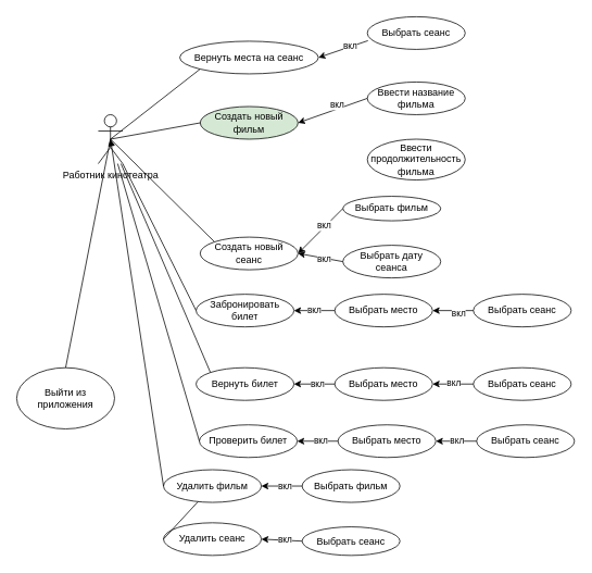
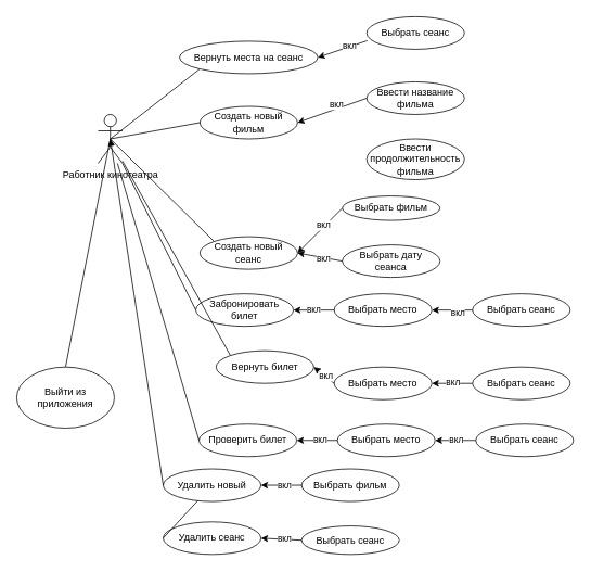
  <mxCell id="0" />
  <mxCell id="1" parent="0" />
  <mxCell id="2" value="Работник кинотеатра&lt;br&gt;" style="shape=umlActor;verticalLabelPosition=bottom;verticalAlign=top;html=1;outlineConnect=0;" vertex="1" parent="1"><mxGeometry x="120" y="140" width="30" height="60" as="geometry" /></mxCell>
  <mxCell id="3" value="Вернуть места на сеанс" style="ellipse;whiteSpace=wrap;html=1;" vertex="1" parent="1"><mxGeometry x="220" y="50" width="170" height="40" as="geometry" /></mxCell>
- <mxCell id="4" value="Создать новый фильм" style="ellipse;whiteSpace=wrap;html=1;fillColor=#d5e8d4;" vertex="1" parent="1"><mxGeometry x="245" y="130" width="120" height="40" as="geometry" /></mxCell>
+ <mxCell id="4" value="Создать новый фильм" style="ellipse;whiteSpace=wrap;html=1;" vertex="1" parent="1"><mxGeometry x="245" y="130" width="120" height="40" as="geometry" /></mxCell>
  <mxCell id="5" value="Ввести название фильма" style="ellipse;whiteSpace=wrap;html=1;" vertex="1" parent="1"><mxGeometry x="450" y="100" width="120" height="40" as="geometry" /></mxCell>
  <mxCell id="6" value="Ввести продолжительность фильма" style="ellipse;whiteSpace=wrap;html=1;" vertex="1" parent="1"><mxGeometry x="450" y="170" width="120" height="50" as="geometry" /></mxCell>
  <mxCell id="7" value="" style="endArrow=none;html=1;rounded=0;exitX=0.5;exitY=0.5;exitDx=0;exitDy=0;exitPerimeter=0;entryX=0;entryY=1;entryDx=0;entryDy=0;" edge="1" parent="1" source="2" target="3"><mxGeometry width="50" height="50" relative="1" as="geometry"><mxPoint x="450" y="360" as="sourcePoint" /><mxPoint x="500" y="310" as="targetPoint" /></mxGeometry></mxCell>
  <mxCell id="8" value="" style="endArrow=none;html=1;rounded=0;exitX=0.5;exitY=0.5;exitDx=0;exitDy=0;exitPerimeter=0;entryX=0;entryY=0.5;entryDx=0;entryDy=0;" edge="1" parent="1" source="2" target="4"><mxGeometry width="50" height="50" relative="1" as="geometry"><mxPoint x="450" y="360" as="sourcePoint" /><mxPoint x="500" y="310" as="targetPoint" /></mxGeometry></mxCell>
  <mxCell id="9" value="" style="endArrow=classic;html=1;rounded=0;entryX=1;entryY=0.5;entryDx=0;entryDy=0;exitX=0;exitY=0.5;exitDx=0;exitDy=0;" edge="1" parent="1" source="5" target="4"><mxGeometry width="50" height="50" relative="1" as="geometry"><mxPoint x="450" y="360" as="sourcePoint" /><mxPoint x="500" y="310" as="targetPoint" /></mxGeometry></mxCell>
  <mxCell id="10" value="вкл" style="edgeLabel;html=1;align=center;verticalAlign=middle;resizable=0;points=[];" vertex="1" connectable="0" parent="9"><mxGeometry x="-0.16" y="-5" relative="1" as="geometry"><mxPoint as="offset" /></mxGeometry></mxCell>
  <mxCell id="11" value="Создать новый сеанс&lt;br&gt;" style="ellipse;whiteSpace=wrap;html=1;" vertex="1" parent="1"><mxGeometry x="245" y="290" width="120" height="40" as="geometry" /></mxCell>
  <mxCell id="12" value="" style="endArrow=none;html=1;rounded=0;exitX=0.5;exitY=0.5;exitDx=0;exitDy=0;exitPerimeter=0;entryX=0;entryY=0;entryDx=0;entryDy=0;" edge="1" parent="1" source="2" target="11"><mxGeometry width="50" height="50" relative="1" as="geometry"><mxPoint x="450" y="360" as="sourcePoint" /><mxPoint x="500" y="310" as="targetPoint" /></mxGeometry></mxCell>
  <mxCell id="13" value="Выбрать фильм" style="ellipse;whiteSpace=wrap;html=1;" vertex="1" parent="1"><mxGeometry x="420" y="240" width="120" height="30" as="geometry" /></mxCell>
  <mxCell id="14" value="Выбрать дату сеанса" style="ellipse;whiteSpace=wrap;html=1;" vertex="1" parent="1"><mxGeometry x="420" y="300" width="120" height="40" as="geometry" /></mxCell>
  <mxCell id="15" value="" style="endArrow=classic;html=1;rounded=0;entryX=1;entryY=0.5;entryDx=0;entryDy=0;exitX=0;exitY=0.5;exitDx=0;exitDy=0;" edge="1" parent="1" source="13" target="11"><mxGeometry width="50" height="50" relative="1" as="geometry"><mxPoint x="450" y="360" as="sourcePoint" /><mxPoint x="500" y="310" as="targetPoint" /></mxGeometry></mxCell>
  <mxCell id="16" value="вкл" style="edgeLabel;html=1;align=center;verticalAlign=middle;resizable=0;points=[];" vertex="1" connectable="0" parent="15"><mxGeometry x="-0.207" y="-2" relative="1" as="geometry"><mxPoint as="offset" /></mxGeometry></mxCell>
  <mxCell id="17" value="" style="endArrow=classic;html=1;rounded=0;entryX=1;entryY=0.5;entryDx=0;entryDy=0;exitX=0;exitY=0.5;exitDx=0;exitDy=0;" edge="1" parent="1" source="14" target="11"><mxGeometry width="50" height="50" relative="1" as="geometry"><mxPoint x="450" y="360" as="sourcePoint" /><mxPoint x="500" y="310" as="targetPoint" /></mxGeometry></mxCell>
  <mxCell id="18" value="вкл" style="edgeLabel;html=1;align=center;verticalAlign=middle;resizable=0;points=[];" vertex="1" connectable="0" parent="17"><mxGeometry x="-0.135" y="1" relative="1" as="geometry"><mxPoint as="offset" /></mxGeometry></mxCell>
  <mxCell id="19" value="Забронировать билет" style="ellipse;whiteSpace=wrap;html=1;" vertex="1" parent="1"><mxGeometry x="240" y="360" width="120" height="40" as="geometry" /></mxCell>
  <mxCell id="20" value="Выбрать сеанс" style="ellipse;whiteSpace=wrap;html=1;" vertex="1" parent="1"><mxGeometry x="580" y="360" width="120" height="40" as="geometry" /></mxCell>
  <mxCell id="21" value="Выбрать место" style="ellipse;whiteSpace=wrap;html=1;" vertex="1" parent="1"><mxGeometry x="410" y="360" width="120" height="40" as="geometry" /></mxCell>
- <mxCell id="22" value="Вернуть билет" style="ellipse;whiteSpace=wrap;html=1;" vertex="1" parent="1"><mxGeometry x="240" y="450" width="120" height="40" as="geometry" /></mxCell>
+ <mxCell id="22" value="Вернуть билет" style="ellipse;whiteSpace=wrap;html=1;" vertex="1" parent="1"><mxGeometry x="265" y="430" width="120" height="40" as="geometry" /></mxCell>
  <mxCell id="23" value="Выбрать сеанс" style="ellipse;whiteSpace=wrap;html=1;" vertex="1" parent="1"><mxGeometry x="580" y="450" width="120" height="40" as="geometry" /></mxCell>
  <mxCell id="24" value="Выбрать место" style="ellipse;whiteSpace=wrap;html=1;" vertex="1" parent="1"><mxGeometry x="410" y="450" width="120" height="40" as="geometry" /></mxCell>
  <mxCell id="25" value="" style="endArrow=none;html=1;rounded=0;exitX=0;exitY=0.5;exitDx=0;exitDy=0;" edge="1" parent="1" source="19" target="2"><mxGeometry width="50" height="50" relative="1" as="geometry"><mxPoint x="450" y="360" as="sourcePoint" /><mxPoint x="500" y="310" as="targetPoint" /></mxGeometry></mxCell>
  <mxCell id="26" value="" style="endArrow=none;html=1;rounded=0;exitX=0;exitY=0;exitDx=0;exitDy=0;" edge="1" parent="1" source="22" target="2"><mxGeometry width="50" height="50" relative="1" as="geometry"><mxPoint x="450" y="360" as="sourcePoint" /><mxPoint x="500" y="310" as="targetPoint" /></mxGeometry></mxCell>
  <mxCell id="27" value="" style="endArrow=classic;html=1;rounded=0;entryX=1;entryY=0.5;entryDx=0;entryDy=0;exitX=0;exitY=0.5;exitDx=0;exitDy=0;" edge="1" parent="1" source="21" target="19"><mxGeometry width="50" height="50" relative="1" as="geometry"><mxPoint x="450" y="360" as="sourcePoint" /><mxPoint x="500" y="310" as="targetPoint" /></mxGeometry></mxCell>
  <mxCell id="28" value="вкл" style="edgeLabel;html=1;align=center;verticalAlign=middle;resizable=0;points=[];" vertex="1" connectable="0" parent="27"><mxGeometry x="0.053" y="-1" relative="1" as="geometry"><mxPoint as="offset" /></mxGeometry></mxCell>
  <mxCell id="29" value="" style="endArrow=classic;html=1;rounded=0;entryX=1;entryY=0.5;entryDx=0;entryDy=0;exitX=0;exitY=0.5;exitDx=0;exitDy=0;" edge="1" parent="1" source="20" target="21"><mxGeometry width="50" height="50" relative="1" as="geometry"><mxPoint x="450" y="360" as="sourcePoint" /><mxPoint x="500" y="310" as="targetPoint" /></mxGeometry></mxCell>
  <mxCell id="30" value="вкл" style="edgeLabel;html=1;align=center;verticalAlign=middle;resizable=0;points=[];" vertex="1" connectable="0" parent="29"><mxGeometry x="-0.227" y="2" relative="1" as="geometry"><mxPoint as="offset" /></mxGeometry></mxCell>
  <mxCell id="31" value="" style="endArrow=classic;html=1;rounded=0;entryX=1;entryY=0.5;entryDx=0;entryDy=0;exitX=0;exitY=0.5;exitDx=0;exitDy=0;" edge="1" parent="1" source="24" target="22"><mxGeometry width="50" height="50" relative="1" as="geometry"><mxPoint x="450" y="360" as="sourcePoint" /><mxPoint x="500" y="310" as="targetPoint" /></mxGeometry></mxCell>
  <mxCell id="32" value="вкл" style="edgeLabel;html=1;align=center;verticalAlign=middle;resizable=0;points=[];" vertex="1" connectable="0" parent="31"><mxGeometry x="-0.107" y="-1" relative="1" as="geometry"><mxPoint as="offset" /></mxGeometry></mxCell>
  <mxCell id="33" value="" style="endArrow=classic;html=1;rounded=0;entryX=1;entryY=0.5;entryDx=0;entryDy=0;exitX=0;exitY=0.5;exitDx=0;exitDy=0;" edge="1" parent="1" source="23" target="24"><mxGeometry width="50" height="50" relative="1" as="geometry"><mxPoint x="450" y="360" as="sourcePoint" /><mxPoint x="500" y="310" as="targetPoint" /></mxGeometry></mxCell>
  <mxCell id="34" value="вкл" style="edgeLabel;html=1;align=center;verticalAlign=middle;resizable=0;points=[];" vertex="1" connectable="0" parent="33"><mxGeometry x="0.013" y="-2" relative="1" as="geometry"><mxPoint as="offset" /></mxGeometry></mxCell>
  <mxCell id="35" value="Выбрать сеанс" style="ellipse;whiteSpace=wrap;html=1;" vertex="1" parent="1"><mxGeometry x="450" y="20" width="120" height="40" as="geometry" /></mxCell>
  <mxCell id="36" value="" style="endArrow=classic;html=1;rounded=0;entryX=1;entryY=0.5;entryDx=0;entryDy=0;exitX=0.006;exitY=0.733;exitDx=0;exitDy=0;exitPerimeter=0;" edge="1" parent="1" source="35" target="3"><mxGeometry width="50" height="50" relative="1" as="geometry"><mxPoint x="450" y="360" as="sourcePoint" /><mxPoint x="500" y="310" as="targetPoint" /></mxGeometry></mxCell>
  <mxCell id="37" value="вкл" style="edgeLabel;html=1;align=center;verticalAlign=middle;resizable=0;points=[];" vertex="1" connectable="0" parent="36"><mxGeometry x="-0.282" y="-1" relative="1" as="geometry"><mxPoint as="offset" /></mxGeometry></mxCell>
  <mxCell id="38" value="Проверить билет" style="ellipse;whiteSpace=wrap;html=1;" vertex="1" parent="1"><mxGeometry x="244" y="520" width="120" height="40" as="geometry" /></mxCell>
  <mxCell id="39" value="Выбрать сеанс" style="ellipse;whiteSpace=wrap;html=1;" vertex="1" parent="1"><mxGeometry x="584" y="520" width="120" height="40" as="geometry" /></mxCell>
  <mxCell id="40" value="Выбрать место" style="ellipse;whiteSpace=wrap;html=1;" vertex="1" parent="1"><mxGeometry x="414" y="520" width="120" height="40" as="geometry" /></mxCell>
  <mxCell id="41" value="" style="endArrow=classic;html=1;rounded=0;entryX=1;entryY=0.5;entryDx=0;entryDy=0;exitX=0;exitY=0.5;exitDx=0;exitDy=0;" edge="1" parent="1" source="40" target="38"><mxGeometry width="50" height="50" relative="1" as="geometry"><mxPoint x="454" y="430" as="sourcePoint" /><mxPoint x="504" y="380" as="targetPoint" /></mxGeometry></mxCell>
  <mxCell id="42" value="вкл" style="edgeLabel;html=1;align=center;verticalAlign=middle;resizable=0;points=[];" vertex="1" connectable="0" parent="41"><mxGeometry x="-0.107" y="-1" relative="1" as="geometry"><mxPoint as="offset" /></mxGeometry></mxCell>
  <mxCell id="43" value="" style="endArrow=classic;html=1;rounded=0;entryX=1;entryY=0.5;entryDx=0;entryDy=0;exitX=0;exitY=0.5;exitDx=0;exitDy=0;" edge="1" parent="1" source="39" target="40"><mxGeometry width="50" height="50" relative="1" as="geometry"><mxPoint x="454" y="430" as="sourcePoint" /><mxPoint x="504" y="380" as="targetPoint" /></mxGeometry></mxCell>
  <mxCell id="44" value="вкл" style="edgeLabel;html=1;align=center;verticalAlign=middle;resizable=0;points=[];" vertex="1" connectable="0" parent="43"><mxGeometry x="0.013" y="-2" relative="1" as="geometry"><mxPoint as="offset" /></mxGeometry></mxCell>
  <mxCell id="45" value="" style="endArrow=none;html=1;rounded=0;exitX=0;exitY=0.5;exitDx=0;exitDy=0;" edge="1" parent="1" source="38" target="2"><mxGeometry width="50" height="50" relative="1" as="geometry"><mxPoint x="450" y="360" as="sourcePoint" /><mxPoint x="500" y="310" as="targetPoint" /></mxGeometry></mxCell>
- <mxCell id="46" value="Удалить фильм" style="ellipse;whiteSpace=wrap;html=1;" vertex="1" parent="1"><mxGeometry x="200" y="575" width="120" height="40" as="geometry" /></mxCell>
+ <mxCell id="46" value="Удалить новый" style="ellipse;whiteSpace=wrap;html=1;" vertex="1" parent="1"><mxGeometry x="200" y="575" width="120" height="40" as="geometry" /></mxCell>
  <mxCell id="47" value="Выбрать фильм" style="ellipse;whiteSpace=wrap;html=1;" vertex="1" parent="1"><mxGeometry x="370" y="575" width="120" height="40" as="geometry" /></mxCell>
  <mxCell id="48" value="" style="endArrow=classic;html=1;rounded=0;entryX=1;entryY=0.5;entryDx=0;entryDy=0;exitX=0;exitY=0.5;exitDx=0;exitDy=0;" edge="1" parent="1" source="47" target="46"><mxGeometry width="50" height="50" relative="1" as="geometry"><mxPoint x="410" y="485" as="sourcePoint" /><mxPoint x="460" y="435" as="targetPoint" /></mxGeometry></mxCell>
  <mxCell id="49" value="вкл" style="edgeLabel;html=1;align=center;verticalAlign=middle;resizable=0;points=[];" vertex="1" connectable="0" parent="48"><mxGeometry x="-0.107" y="-1" relative="1" as="geometry"><mxPoint as="offset" /></mxGeometry></mxCell>
  <mxCell id="50" value="Удалить сеанс" style="ellipse;whiteSpace=wrap;html=1;" vertex="1" parent="1"><mxGeometry x="200" y="640" width="120" height="40" as="geometry" /></mxCell>
  <mxCell id="51" value="Выбрать сеанс" style="ellipse;whiteSpace=wrap;html=1;" vertex="1" parent="1"><mxGeometry x="370" y="645" width="120" height="35" as="geometry" /></mxCell>
  <mxCell id="52" value="" style="endArrow=classic;html=1;rounded=0;entryX=1;entryY=0.5;entryDx=0;entryDy=0;exitX=0;exitY=0.5;exitDx=0;exitDy=0;" edge="1" parent="1" source="51" target="50"><mxGeometry width="50" height="50" relative="1" as="geometry"><mxPoint x="410" y="550" as="sourcePoint" /><mxPoint x="460" y="500" as="targetPoint" /></mxGeometry></mxCell>
  <mxCell id="53" value="вкл" style="edgeLabel;html=1;align=center;verticalAlign=middle;resizable=0;points=[];" vertex="1" connectable="0" parent="52"><mxGeometry x="-0.107" y="-1" relative="1" as="geometry"><mxPoint as="offset" /></mxGeometry></mxCell>
  <mxCell id="54" value="" style="endArrow=block;html=1;rounded=0;exitX=0;exitY=0.5;exitDx=0;exitDy=0;entryX=0.5;entryY=0.5;entryDx=0;entryDy=0;entryPerimeter=0;" edge="1" parent="1" source="46" target="2"><mxGeometry width="50" height="50" relative="1" as="geometry"><mxPoint x="400" y="380" as="sourcePoint" /><mxPoint x="450" y="330" as="targetPoint" /></mxGeometry></mxCell>
  <mxCell id="55" value="" style="endArrow=none;html=1;rounded=0;exitX=0;exitY=0.5;exitDx=0;exitDy=0;" edge="1" parent="1" source="50" target="46"><mxGeometry width="50" height="50" relative="1" as="geometry"><mxPoint x="400" y="380" as="sourcePoint" /><mxPoint x="450" y="330" as="targetPoint" /></mxGeometry></mxCell>
  <mxCell id="56" value="Выйти из приложения" style="ellipse;whiteSpace=wrap;html=1;" vertex="1" parent="1"><mxGeometry x="20" y="450" width="120" height="75" as="geometry" /></mxCell>
  <mxCell id="57" value="" style="endArrow=none;html=1;rounded=0;exitX=0.5;exitY=0;exitDx=0;exitDy=0;entryX=0.5;entryY=0.5;entryDx=0;entryDy=0;entryPerimeter=0;" edge="1" parent="1" source="56" target="2"><mxGeometry width="50" height="50" relative="1" as="geometry"><mxPoint x="400" y="380" as="sourcePoint" /><mxPoint x="450" y="330" as="targetPoint" /></mxGeometry></mxCell>
